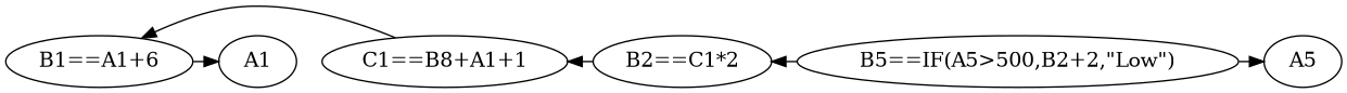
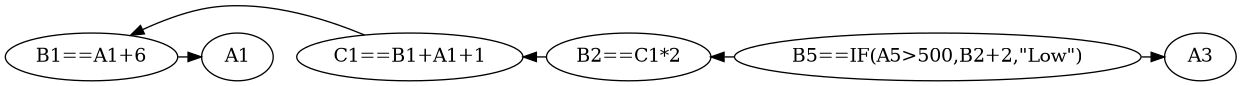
  digraph {
    edge [constraint=false]
    n1 [label="B1==A1+6"]
    A1
-   n3 [label="C1==B8+A1+1"]
+   n3 [label="C1==B1+A1+1"]
    n4 [label="B2==C1*2"]
    n5 [label="B5==IF(A5>500,B2+2,\"Low\")"]
-   A5
+   A5 [label=A3]
    n1 -> A1
    n3 -> n1
    n4 -> n3
    n5 -> n4
    n5 -> A5
  }
